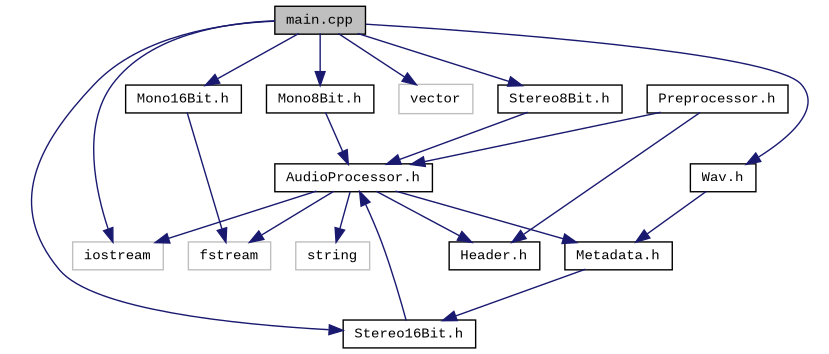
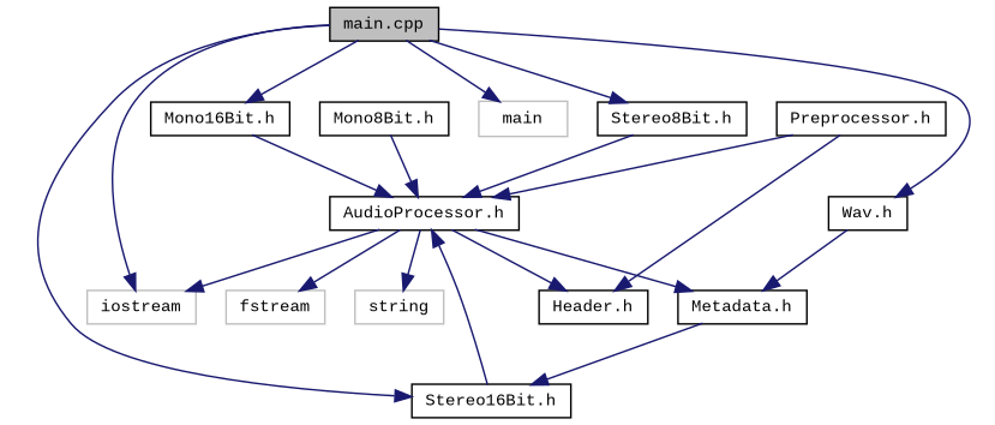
  digraph {
    fontname="Liberation Mono"
    node [color=black fillcolor=white fontname="Liberation Mono" fontsize=10 shape=record style=filled]
    edge [color=midnightblue fontname="Liberation Mono" fontsize=10 labelfontname=Helvetica labelfontsize=10 style=solid]
    n1 [fillcolor=grey75 fontcolor=black height=0.2 label="main.cpp" width=0.4]
    n2 [color=grey75 height=0.2 label=iostream width=0.4]
-   n3 [color=grey75 height=0.2 label=vector width=0.4]
+   n3 [color=grey75 height=0.2 label=main width=0.4]
    n4 [height=0.2 label="Mono8Bit.h" width=0.4]
    n5 [height=0.2 label="Mono16Bit.h" width=0.4]
    n6 [height=0.2 label="Stereo8Bit.h" width=0.4]
    n7 [height=0.2 label="Stereo16Bit.h" width=0.4]
    n8 [height=0.2 label="Wav.h" width=0.4]
    n9 [height=0.2 label="AudioProcessor.h" width=0.4]
    n10 [height=0.2 label="Preprocessor.h" width=0.4]
    n11 [height=0.2 label="Header.h" width=0.4]
    n12 [height=0.2 label="Metadata.h" width=0.4]
    n13 [color=grey75 height=0.2 label=string width=0.4]
    n14 [color=grey75 height=0.2 label=fstream width=0.4]
    n1 -> n2
    n1 -> n3
-   n1 -> n4
    n1 -> n5
    n1 -> n6
    n1 -> n7
    n1 -> n8
    n4 -> n9
-   n5 -> n14
+   n5 -> n9
    n6 -> n9
    n7 -> n9
    n8 -> n12
    n9 -> n2
    n9 -> n11
    n9 -> n12
    n9 -> n13
    n9 -> n14
    n10 -> n9
    n10 -> n11
    n12 -> n7
  }
